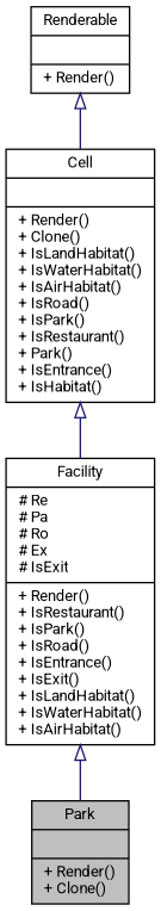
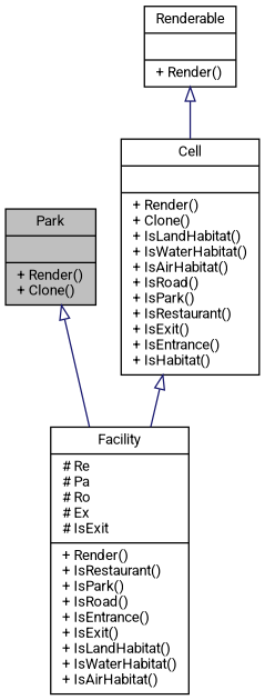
  digraph {
    fontname=Roboto
    node [color=black fillcolor=white fontname=Roboto fontsize=10 shape=record style=filled]
    edge [arrowtail=onormal color=midnightblue dir=back fontname=Roboto fontsize=10 labelfontname=Helvetica labelfontsize=10 style=solid]
    n1 [fillcolor=grey75 fontcolor=black height=0.2 label="{Park\n||+ Render()\l+ Clone()\l}" width=0.4]
    n2 [height=0.2 label="{Facility\n|# Re\l# Pa\l# Ro\l# Ex\l# IsExit\l|+ Render()\l+ IsRestaurant()\l+ IsPark()\l+ IsRoad()\l+ IsEntrance()\l+ IsExit()\l+ IsLandHabitat()\l+ IsWaterHabitat()\l+ IsAirHabitat()\l}" width=0.4]
-   n3 [height=0.2 label="{Cell\n||+ Render()\l+ Clone()\l+ IsLandHabitat()\l+ IsWaterHabitat()\l+ IsAirHabitat()\l+ IsRoad()\l+ IsPark()\l+ IsRestaurant()\l+ Park()\l+ IsEntrance()\l+ IsHabitat()\l}" width=0.4]
+   n3 [height=0.2 label="{Cell\n||+ Render()\l+ Clone()\l+ IsLandHabitat()\l+ IsWaterHabitat()\l+ IsAirHabitat()\l+ IsRoad()\l+ IsPark()\l+ IsRestaurant()\l+ IsExit()\l+ IsEntrance()\l+ IsHabitat()\l}" width=0.4]
    n4 [height=0.2 label="{Renderable\n||+ Render()\l}" width=0.4]
-   n2 -> n1
+   n1 -> n2
    n3 -> n2
    n4 -> n3
  }
